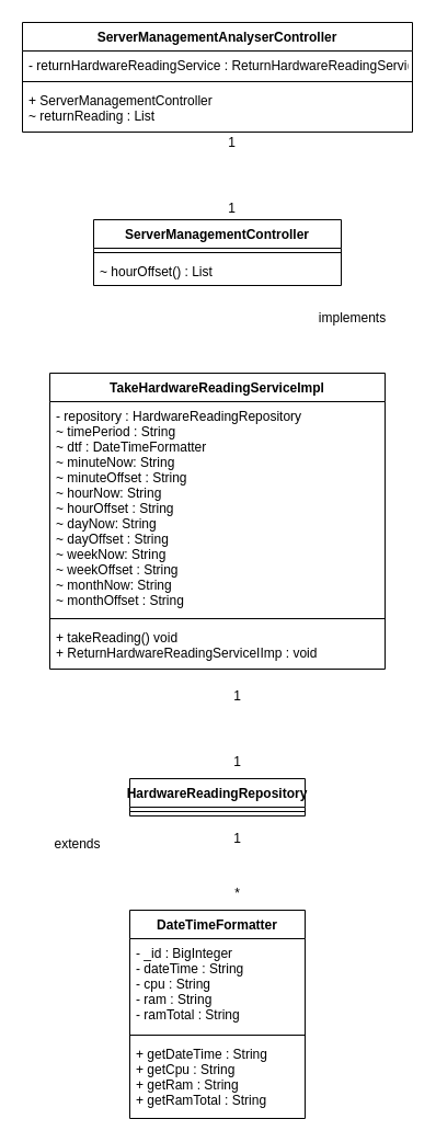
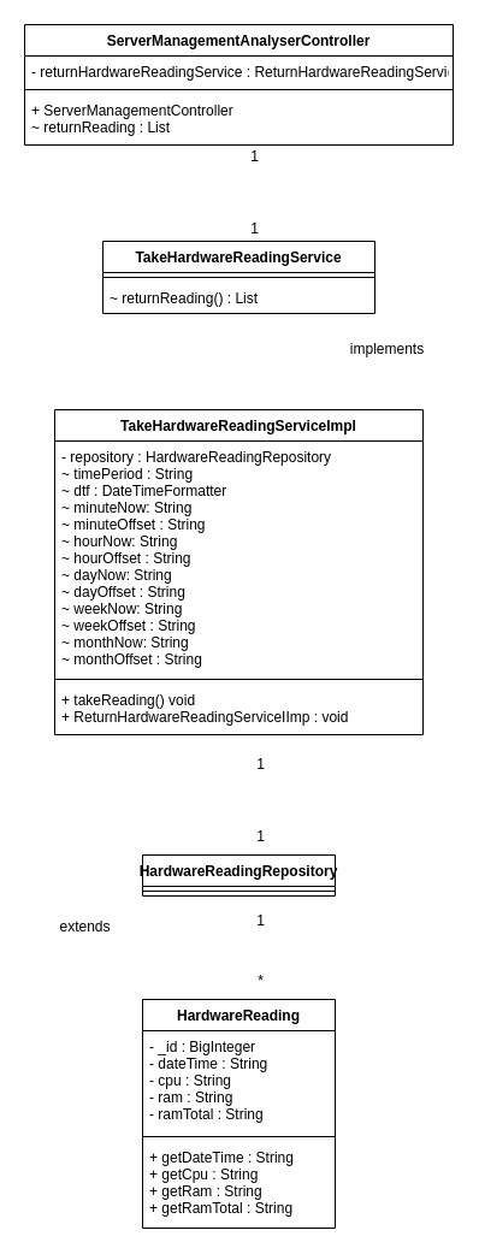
  <mxCell id="0" />
  <mxCell id="1" parent="0" />
  <mxCell id="2" value="ServerManagementAnalyserController" style="swimlane;fontStyle=1;align=center;verticalAlign=top;childLayout=stackLayout;horizontal=1;startSize=26;horizontalStack=0;resizeParent=1;resizeParentMax=0;resizeLast=0;collapsible=1;marginBottom=0;" parent="1" vertex="1"><mxGeometry x="20" y="20" width="356" height="100" as="geometry" /></mxCell>
  <mxCell id="3" value="- returnHardwareReadingService : ReturnHardwareReadingService" style="text;strokeColor=none;fillColor=none;align=left;verticalAlign=top;spacingLeft=4;spacingRight=4;overflow=hidden;rotatable=0;points=[[0,0.5],[1,0.5]];portConstraint=eastwest;" parent="2" vertex="1"><mxGeometry y="26" width="356" height="24" as="geometry" /></mxCell>
  <mxCell id="4" value="" style="line;strokeWidth=1;fillColor=none;align=left;verticalAlign=middle;spacingTop=-1;spacingLeft=3;spacingRight=3;rotatable=0;labelPosition=right;points=[];portConstraint=eastwest;" parent="2" vertex="1"><mxGeometry y="50" width="356" height="8" as="geometry" /></mxCell>
  <mxCell id="5" value="+ ServerManagementController&#10;~ returnReading : List&#10;" style="text;strokeColor=none;fillColor=none;align=left;verticalAlign=top;spacingLeft=4;spacingRight=4;overflow=hidden;rotatable=0;points=[[0,0.5],[1,0.5]];portConstraint=eastwest;" parent="2" vertex="1"><mxGeometry y="58" width="356" height="42" as="geometry" /></mxCell>
- <mxCell id="6" value="ServerManagementController" style="swimlane;fontStyle=1;align=center;verticalAlign=top;childLayout=stackLayout;horizontal=1;startSize=26;horizontalStack=0;resizeParent=1;resizeParentMax=0;resizeLast=0;collapsible=1;marginBottom=0;" parent="1" vertex="1"><mxGeometry x="85" y="200" width="226" height="60" as="geometry" /></mxCell>
+ <mxCell id="6" value="TakeHardwareReadingService" style="swimlane;fontStyle=1;align=center;verticalAlign=top;childLayout=stackLayout;horizontal=1;startSize=26;horizontalStack=0;resizeParent=1;resizeParentMax=0;resizeLast=0;collapsible=1;marginBottom=0;" parent="1" vertex="1"><mxGeometry x="85" y="200" width="226" height="60" as="geometry" /></mxCell>
  <mxCell id="7" value="" style="line;strokeWidth=1;fillColor=none;align=left;verticalAlign=middle;spacingTop=-1;spacingLeft=3;spacingRight=3;rotatable=0;labelPosition=right;points=[];portConstraint=eastwest;" parent="6" vertex="1"><mxGeometry y="26" width="226" height="8" as="geometry" /></mxCell>
- <mxCell id="8" value="~ hourOffset() : List" style="text;strokeColor=none;fillColor=none;align=left;verticalAlign=top;spacingLeft=4;spacingRight=4;overflow=hidden;rotatable=0;points=[[0,0.5],[1,0.5]];portConstraint=eastwest;" parent="6" vertex="1"><mxGeometry y="34" width="226" height="26" as="geometry" /></mxCell>
+ <mxCell id="8" value="~ returnReading() : List" style="text;strokeColor=none;fillColor=none;align=left;verticalAlign=top;spacingLeft=4;spacingRight=4;overflow=hidden;rotatable=0;points=[[0,0.5],[1,0.5]];portConstraint=eastwest;" parent="6" vertex="1"><mxGeometry y="34" width="226" height="26" as="geometry" /></mxCell>
  <mxCell id="9" value="1" style="text;html=1;align=center;verticalAlign=middle;resizable=0;points=[];autosize=1;strokeColor=none;fillColor=none;" parent="1" vertex="1"><mxGeometry x="201" y="120" width="20" height="20" as="geometry" /></mxCell>
  <mxCell id="10" value="1" style="text;html=1;align=center;verticalAlign=middle;resizable=0;points=[];autosize=1;strokeColor=none;fillColor=none;" parent="1" vertex="1"><mxGeometry x="201" y="180" width="20" height="20" as="geometry" /></mxCell>
  <mxCell id="11" value="TakeHardwareReadingServiceImpl" style="swimlane;fontStyle=1;align=center;verticalAlign=top;childLayout=stackLayout;horizontal=1;startSize=26;horizontalStack=0;resizeParent=1;resizeParentMax=0;resizeLast=0;collapsible=1;marginBottom=0;" parent="1" vertex="1"><mxGeometry x="45" y="340" width="306" height="270" as="geometry" /></mxCell>
  <mxCell id="12" value="- repository : HardwareReadingRepository&#10;~ timePeriod : String&#10;~ dtf : DateTimeFormatter&#10;~ minuteNow: String&#10;~ minuteOffset : String&#10;~ hourNow: String&#10;~ hourOffset : String&#10;~ dayNow: String&#10;~ dayOffset : String&#10;~ weekNow: String&#10;~ weekOffset : String&#10;~ monthNow: String&#10;~ monthOffset : String" style="text;strokeColor=none;fillColor=none;align=left;verticalAlign=top;spacingLeft=4;spacingRight=4;overflow=hidden;rotatable=0;points=[[0,0.5],[1,0.5]];portConstraint=eastwest;" parent="11" vertex="1"><mxGeometry y="26" width="306" height="194" as="geometry" /></mxCell>
  <mxCell id="13" value="" style="line;strokeWidth=1;fillColor=none;align=left;verticalAlign=middle;spacingTop=-1;spacingLeft=3;spacingRight=3;rotatable=0;labelPosition=right;points=[];portConstraint=eastwest;" parent="11" vertex="1"><mxGeometry y="220" width="306" height="8" as="geometry" /></mxCell>
  <mxCell id="14" value="+ takeReading() void&#10;+ ReturnHardwareReadingServiceIImp : void&#10;" style="text;strokeColor=none;fillColor=none;align=left;verticalAlign=top;spacingLeft=4;spacingRight=4;overflow=hidden;rotatable=0;points=[[0,0.5],[1,0.5]];portConstraint=eastwest;" parent="11" vertex="1"><mxGeometry y="228" width="306" height="42" as="geometry" /></mxCell>
  <mxCell id="15" value="implements" style="text;html=1;align=center;verticalAlign=middle;resizable=0;points=[];autosize=1;strokeColor=none;fillColor=none;" parent="1" vertex="1"><mxGeometry x="281" y="280" width="80" height="20" as="geometry" /></mxCell>
  <mxCell id="16" value="HardwareReadingRepository" style="swimlane;align=center;verticalAlign=top;childLayout=stackLayout;horizontal=1;startSize=26;horizontalStack=0;resizeParent=1;resizeParentMax=0;resizeLast=0;collapsible=1;marginBottom=0;" parent="1" vertex="1"><mxGeometry x="118" y="710" width="160" height="34" as="geometry" /></mxCell>
  <mxCell id="17" value="" style="line;strokeWidth=1;fillColor=none;align=left;verticalAlign=middle;spacingTop=-1;spacingLeft=3;spacingRight=3;rotatable=0;labelPosition=right;points=[];portConstraint=eastwest;" parent="16" vertex="1"><mxGeometry y="26" width="160" height="8" as="geometry" /></mxCell>
- <mxCell id="18" value="DateTimeFormatter" style="swimlane;fontStyle=1;align=center;verticalAlign=top;childLayout=stackLayout;horizontal=1;startSize=26;horizontalStack=0;resizeParent=1;resizeParentMax=0;resizeLast=0;collapsible=1;marginBottom=0;" parent="1" vertex="1"><mxGeometry x="118" y="830" width="160" height="190" as="geometry" /></mxCell>
+ <mxCell id="18" value="HardwareReading" style="swimlane;fontStyle=1;align=center;verticalAlign=top;childLayout=stackLayout;horizontal=1;startSize=26;horizontalStack=0;resizeParent=1;resizeParentMax=0;resizeLast=0;collapsible=1;marginBottom=0;" parent="1" vertex="1"><mxGeometry x="118" y="830" width="160" height="190" as="geometry" /></mxCell>
  <mxCell id="19" value="- _id : BigInteger&#10;- dateTime : String&#10;- cpu : String&#10;- ram : String&#10;- ramTotal : String&#10;" style="text;strokeColor=none;fillColor=none;align=left;verticalAlign=top;spacingLeft=4;spacingRight=4;overflow=hidden;rotatable=0;points=[[0,0.5],[1,0.5]];portConstraint=eastwest;" parent="18" vertex="1"><mxGeometry y="26" width="160" height="84" as="geometry" /></mxCell>
  <mxCell id="20" value="" style="line;strokeWidth=1;fillColor=none;align=left;verticalAlign=middle;spacingTop=-1;spacingLeft=3;spacingRight=3;rotatable=0;labelPosition=right;points=[];portConstraint=eastwest;" parent="18" vertex="1"><mxGeometry y="110" width="160" height="8" as="geometry" /></mxCell>
  <mxCell id="21" value="+ getDateTime : String&#10;+ getCpu : String&#10;+ getRam : String&#10;+ getRamTotal : String" style="text;strokeColor=none;fillColor=none;align=left;verticalAlign=top;spacingLeft=4;spacingRight=4;overflow=hidden;rotatable=0;points=[[0,0.5],[1,0.5]];portConstraint=eastwest;" parent="18" vertex="1"><mxGeometry y="118" width="160" height="72" as="geometry" /></mxCell>
  <mxCell id="22" value="1" style="text;html=1;align=center;verticalAlign=middle;resizable=0;points=[];autosize=1;strokeColor=none;fillColor=none;" parent="1" vertex="1"><mxGeometry x="201" y="620" width="30" height="30" as="geometry" /></mxCell>
  <mxCell id="23" value="1" style="text;html=1;align=center;verticalAlign=middle;resizable=0;points=[];autosize=1;strokeColor=none;fillColor=none;" parent="1" vertex="1"><mxGeometry x="201" y="680" width="30" height="30" as="geometry" /></mxCell>
  <mxCell id="24" value="1" style="text;html=1;align=center;verticalAlign=middle;resizable=0;points=[];autosize=1;strokeColor=none;fillColor=none;" parent="1" vertex="1"><mxGeometry x="201" y="750" width="30" height="30" as="geometry" /></mxCell>
  <mxCell id="25" value="*" style="text;html=1;align=center;verticalAlign=middle;resizable=0;points=[];autosize=1;strokeColor=none;fillColor=none;" parent="1" vertex="1"><mxGeometry x="201" y="800" width="30" height="30" as="geometry" /></mxCell>
  <mxCell id="26" value="extends" style="text;html=1;align=center;verticalAlign=middle;resizable=0;points=[];autosize=1;strokeColor=none;fillColor=none;" vertex="1" parent="1"><mxGeometry x="40" y="755" width="60" height="30" as="geometry" /></mxCell>
